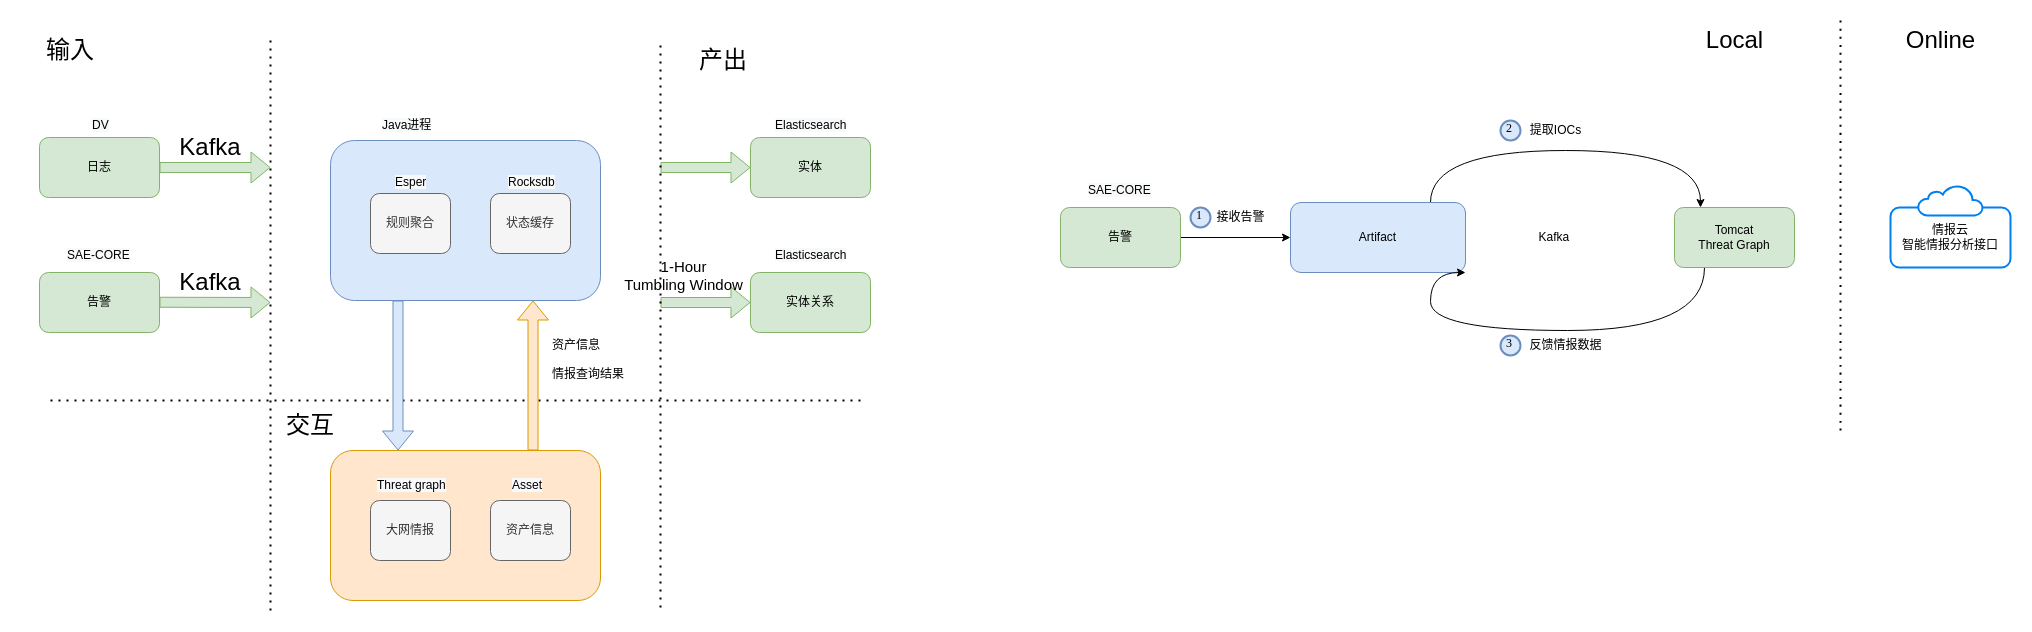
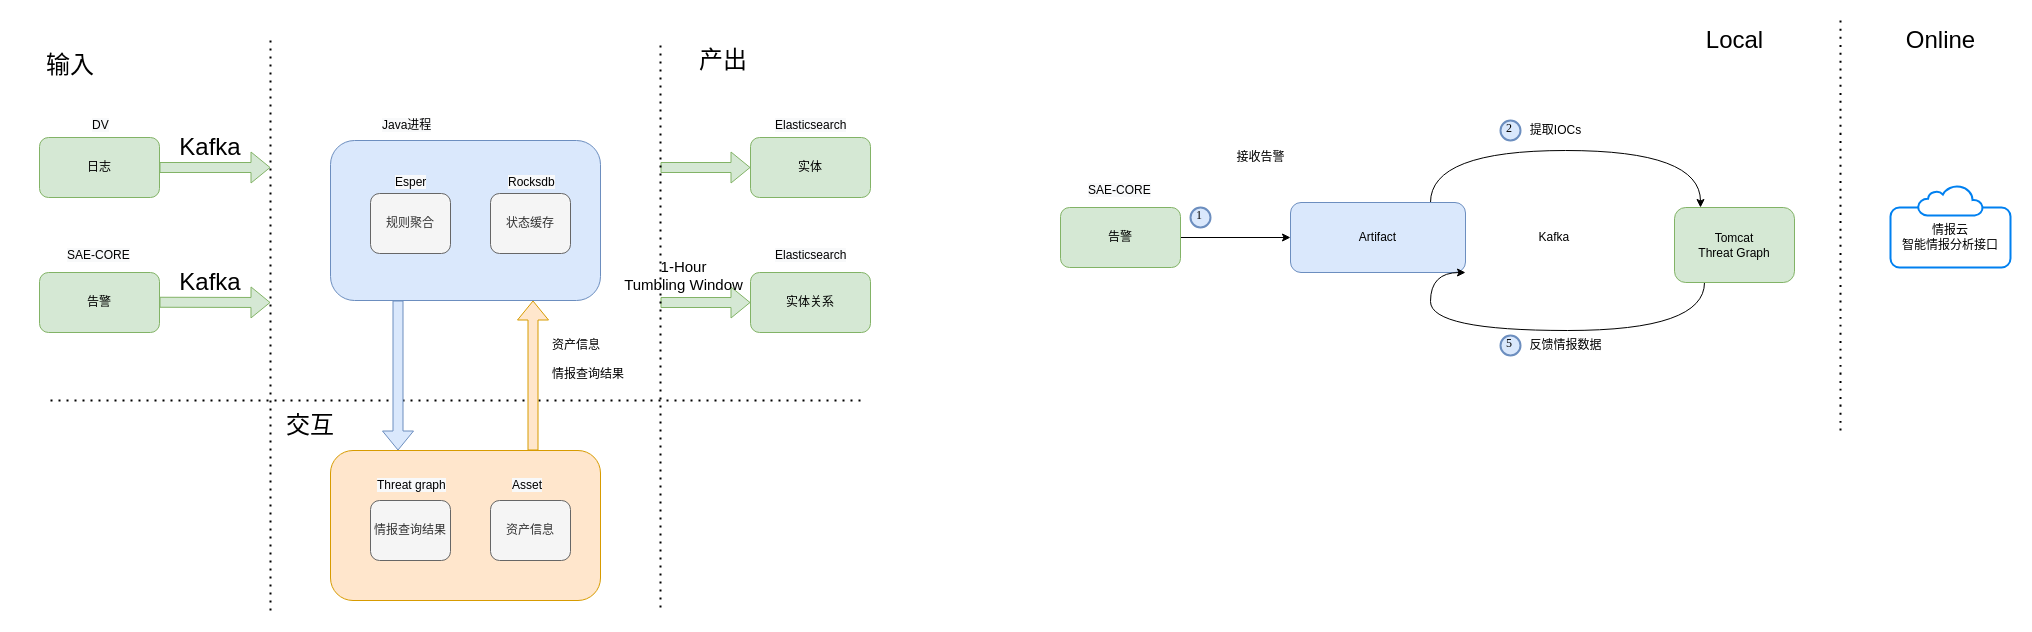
  <mxCell id="0" />
  <mxCell id="1" parent="0" />
  <mxCell id="2" value="" style="rounded=1;whiteSpace=wrap;html=1;fillColor=#dae8fc;strokeColor=#6c8ebf;" parent="1" vertex="1"><mxGeometry x="330" y="140" width="270" height="160" as="geometry" /></mxCell>
  <mxCell id="3" value="日志" style="rounded=1;whiteSpace=wrap;html=1;fillColor=#d5e8d4;strokeColor=#82b366;" parent="1" vertex="1"><mxGeometry x="39" y="137" width="120" height="60" as="geometry" /></mxCell>
- <mxCell id="4" value="输入" style="text;html=1;strokeColor=none;fillColor=none;align=center;verticalAlign=middle;whiteSpace=wrap;rounded=0;fontSize=24;" parent="1" vertex="1"><mxGeometry y="40" width="100" height="20" as="geometry" x="20" /></mxCell>
+ <mxCell id="4" value="输入" style="text;html=1;strokeColor=none;fillColor=none;align=center;verticalAlign=middle;whiteSpace=wrap;rounded=0;fontSize=24;" parent="1" vertex="1"><mxGeometry x="20" y="55" width="100" height="20" as="geometry" /></mxCell>
  <mxCell id="5" value="&lt;span style=&quot;color: rgb(0, 0, 0); font-family: helvetica; font-size: 12px; font-style: normal; font-weight: 400; letter-spacing: normal; text-align: center; text-indent: 0px; text-transform: none; word-spacing: 0px; background-color: rgb(248, 249, 250); display: inline; float: none;&quot;&gt;DV&lt;/span&gt;" style="text;whiteSpace=wrap;html=1;fontSize=24;" parent="1" vertex="1"><mxGeometry x="90" y="100" width="40" height="50" as="geometry" /></mxCell>
  <mxCell id="6" value="告警" style="rounded=1;whiteSpace=wrap;html=1;fillColor=#d5e8d4;strokeColor=#82b366;" parent="1" vertex="1"><mxGeometry x="39" y="272" width="120" height="60" as="geometry" /></mxCell>
  <mxCell id="7" value="&lt;span style=&quot;color: rgb(0 , 0 , 0) ; font-family: &amp;#34;helvetica&amp;#34; ; font-size: 12px ; font-style: normal ; font-weight: 400 ; letter-spacing: normal ; text-align: center ; text-indent: 0px ; text-transform: none ; word-spacing: 0px ; background-color: rgb(248 , 249 , 250) ; display: inline ; float: none&quot;&gt;SAE-CORE&lt;/span&gt;" style="text;whiteSpace=wrap;html=1;fontSize=24;" parent="1" vertex="1"><mxGeometry x="65" y="230" width="90" height="50" as="geometry" /></mxCell>
  <mxCell id="8" value="实体" style="rounded=1;whiteSpace=wrap;html=1;fillColor=#d5e8d4;strokeColor=#82b366;" parent="1" vertex="1"><mxGeometry x="750" y="137" width="120" height="60" as="geometry" /></mxCell>
  <mxCell id="9" value="实体关系" style="rounded=1;whiteSpace=wrap;html=1;fillColor=#d5e8d4;strokeColor=#82b366;" parent="1" vertex="1"><mxGeometry x="750" y="272" width="120" height="60" as="geometry" /></mxCell>
  <mxCell id="10" value="规则聚合" style="rounded=1;whiteSpace=wrap;html=1;fillColor=#f5f5f5;strokeColor=#666666;fontColor=#333333;" parent="1" vertex="1"><mxGeometry x="370" y="193" width="80" height="60" as="geometry" /></mxCell>
  <mxCell id="11" value="产出" style="text;html=1;strokeColor=none;fillColor=none;align=center;verticalAlign=middle;whiteSpace=wrap;rounded=0;fontSize=24;" parent="1" vertex="1"><mxGeometry x="673" y="50" width="100" height="20" as="geometry" /></mxCell>
  <mxCell id="12" value="Kafka" style="text;html=1;strokeColor=none;fillColor=none;align=center;verticalAlign=middle;whiteSpace=wrap;rounded=0;fontSize=24;" parent="1" vertex="1"><mxGeometry x="190" y="272" width="40" height="20" as="geometry" /></mxCell>
  <mxCell id="13" value="Kafka" style="text;html=1;strokeColor=none;fillColor=none;align=center;verticalAlign=middle;whiteSpace=wrap;rounded=0;fontSize=24;" parent="1" vertex="1"><mxGeometry x="190" y="137" width="40" height="20" as="geometry" /></mxCell>
  <mxCell id="14" value="&lt;span style=&quot;color: rgb(0 , 0 , 0) ; font-family: &amp;#34;helvetica&amp;#34; ; font-size: 12px ; font-style: normal ; font-weight: 400 ; letter-spacing: normal ; text-align: center ; text-indent: 0px ; text-transform: none ; word-spacing: 0px ; background-color: rgb(248 , 249 , 250) ; display: inline ; float: none&quot;&gt;Elasticsearch&lt;/span&gt;" style="text;whiteSpace=wrap;html=1;fontSize=24;" parent="1" vertex="1"><mxGeometry x="773" y="100" width="40" height="50" as="geometry" /></mxCell>
  <mxCell id="15" value="&lt;span style=&quot;color: rgb(0 , 0 , 0) ; font-family: &amp;#34;helvetica&amp;#34; ; font-size: 12px ; font-style: normal ; font-weight: 400 ; letter-spacing: normal ; text-align: center ; text-indent: 0px ; text-transform: none ; word-spacing: 0px ; background-color: rgb(248 , 249 , 250) ; display: inline ; float: none&quot;&gt;Elasticsearch&lt;/span&gt;" style="text;whiteSpace=wrap;html=1;fontSize=24;" parent="1" vertex="1"><mxGeometry x="773" y="230" width="40" height="50" as="geometry" /></mxCell>
  <mxCell id="16" value="" style="shape=flexArrow;endArrow=classic;html=1;fontSize=24;fillColor=#d5e8d4;strokeColor=#82b366;exitX=1;exitY=0.5;exitDx=0;exitDy=0;" parent="1" source="3" edge="1"><mxGeometry width="50" height="50" relative="1" as="geometry"><mxPoint x="170" y="170" as="sourcePoint" /><mxPoint x="270" y="167" as="targetPoint" /></mxGeometry></mxCell>
  <mxCell id="17" value="" style="shape=flexArrow;endArrow=classic;html=1;fontSize=24;fillColor=#d5e8d4;strokeColor=#82b366;exitX=1;exitY=0.5;exitDx=0;exitDy=0;" parent="1" edge="1"><mxGeometry width="50" height="50" relative="1" as="geometry"><mxPoint x="159" y="301.75" as="sourcePoint" /><mxPoint x="270" y="302" as="targetPoint" /></mxGeometry></mxCell>
  <mxCell id="18" value="" style="shape=flexArrow;endArrow=classic;html=1;fontSize=24;fillColor=#d5e8d4;strokeColor=#82b366;entryX=0;entryY=0.5;entryDx=0;entryDy=0;" parent="1" target="8" edge="1"><mxGeometry width="50" height="50" relative="1" as="geometry"><mxPoint x="660" y="167" as="sourcePoint" /><mxPoint x="621" y="167.08" as="targetPoint" /></mxGeometry></mxCell>
  <mxCell id="19" value="" style="shape=flexArrow;endArrow=classic;html=1;fontSize=24;fillColor=#d5e8d4;strokeColor=#82b366;entryX=0;entryY=0.5;entryDx=0;entryDy=0;" parent="1" target="9" edge="1"><mxGeometry width="50" height="50" relative="1" as="geometry"><mxPoint x="660" y="302" as="sourcePoint" /><mxPoint x="720" y="380" as="targetPoint" /></mxGeometry></mxCell>
  <mxCell id="20" value="&lt;span style=&quot;color: rgb(0 , 0 , 0) ; font-family: &amp;#34;helvetica&amp;#34; ; font-size: 12px ; font-style: normal ; font-weight: 400 ; letter-spacing: normal ; text-align: center ; text-indent: 0px ; text-transform: none ; word-spacing: 0px ; background-color: rgb(248 , 249 , 250) ; display: inline ; float: none&quot;&gt;Esper&lt;br&gt;&lt;/span&gt;" style="text;whiteSpace=wrap;html=1;fontSize=24;" parent="1" vertex="1"><mxGeometry x="393" y="157" width="80" height="50" as="geometry" /></mxCell>
  <mxCell id="21" value="状态缓存" style="rounded=1;whiteSpace=wrap;html=1;fillColor=#f5f5f5;strokeColor=#666666;fontColor=#333333;" parent="1" vertex="1"><mxGeometry x="490" y="193" width="80" height="60" as="geometry" /></mxCell>
  <mxCell id="22" value="&lt;span style=&quot;color: rgb(0 , 0 , 0) ; font-family: &amp;#34;helvetica&amp;#34; ; font-size: 12px ; font-style: normal ; font-weight: 400 ; letter-spacing: normal ; text-align: center ; text-indent: 0px ; text-transform: none ; word-spacing: 0px ; background-color: rgb(248 , 249 , 250) ; display: inline ; float: none&quot;&gt;Rocksdb&lt;br&gt;&lt;/span&gt;" style="text;whiteSpace=wrap;html=1;fontSize=24;" parent="1" vertex="1"><mxGeometry x="506" y="157" width="80" height="50" as="geometry" /></mxCell>
  <mxCell id="23" value="" style="rounded=1;whiteSpace=wrap;html=1;fillColor=#ffe6cc;strokeColor=#d79b00;" parent="1" vertex="1"><mxGeometry x="330" y="450" width="270" height="150" as="geometry" /></mxCell>
- <mxCell id="24" value="大网情报" style="rounded=1;whiteSpace=wrap;html=1;fillColor=#f5f5f5;strokeColor=#666666;fontColor=#333333;" parent="1" vertex="1"><mxGeometry x="370" y="500" width="80" height="60" as="geometry" /></mxCell>
+ <mxCell id="24" value="情报查询结果" style="rounded=1;whiteSpace=wrap;html=1;fillColor=#f5f5f5;strokeColor=#666666;fontColor=#333333;" parent="1" vertex="1"><mxGeometry x="370" y="500" width="80" height="60" as="geometry" /></mxCell>
  <mxCell id="25" value="&lt;span style=&quot;color: rgb(0 , 0 , 0) ; font-family: &amp;#34;helvetica&amp;#34; ; font-size: 12px ; font-style: normal ; font-weight: 400 ; letter-spacing: normal ; text-align: center ; text-indent: 0px ; text-transform: none ; word-spacing: 0px ; background-color: rgb(248 , 249 , 250) ; display: inline ; float: none&quot;&gt;Java进程&lt;br&gt;&lt;/span&gt;" style="text;whiteSpace=wrap;html=1;fontSize=24;" parent="1" vertex="1"><mxGeometry x="380" y="100" width="80" height="50" as="geometry" /></mxCell>
  <mxCell id="26" value="&lt;span style=&quot;color: rgb(0, 0, 0); font-family: helvetica; font-size: 12px; font-style: normal; font-weight: 400; letter-spacing: normal; text-align: center; text-indent: 0px; text-transform: none; word-spacing: 0px; background-color: rgb(248, 249, 250); display: inline; float: none;&quot;&gt;Threat graph&lt;/span&gt;" style="text;whiteSpace=wrap;html=1;fontSize=24;" parent="1" vertex="1"><mxGeometry x="375" y="460" width="90" height="50" as="geometry" /></mxCell>
  <mxCell id="27" value="资产信息" style="rounded=1;whiteSpace=wrap;html=1;fillColor=#f5f5f5;strokeColor=#666666;fontColor=#333333;" parent="1" vertex="1"><mxGeometry x="490" y="500" width="80" height="60" as="geometry" /></mxCell>
  <mxCell id="28" value="&lt;span style=&quot;color: rgb(0 , 0 , 0) ; font-family: &amp;#34;helvetica&amp;#34; ; font-size: 12px ; font-style: normal ; font-weight: 400 ; letter-spacing: normal ; text-align: center ; text-indent: 0px ; text-transform: none ; word-spacing: 0px ; background-color: rgb(248 , 249 , 250) ; display: inline ; float: none&quot;&gt;Asset&lt;/span&gt;" style="text;whiteSpace=wrap;html=1;fontSize=24;" parent="1" vertex="1"><mxGeometry x="510" y="460" width="90" height="50" as="geometry" /></mxCell>
  <mxCell id="29" value="" style="endArrow=none;dashed=1;html=1;dashPattern=1 3;strokeWidth=2;fontSize=24;" parent="1" edge="1"><mxGeometry width="50" height="50" relative="1" as="geometry"><mxPoint x="50" y="400" as="sourcePoint" /><mxPoint x="860" y="400" as="targetPoint" /></mxGeometry></mxCell>
  <mxCell id="30" value="" style="endArrow=none;dashed=1;html=1;dashPattern=1 3;strokeWidth=2;fontSize=24;" parent="1" edge="1"><mxGeometry width="50" height="50" relative="1" as="geometry"><mxPoint x="270" y="610" as="sourcePoint" /><mxPoint x="270" y="40" as="targetPoint" /></mxGeometry></mxCell>
  <mxCell id="31" value="" style="endArrow=none;dashed=1;html=1;dashPattern=1 3;strokeWidth=2;fontSize=24;" parent="1" edge="1"><mxGeometry width="50" height="50" relative="1" as="geometry"><mxPoint x="660" y="607" as="sourcePoint" /><mxPoint x="660" y="40" as="targetPoint" /></mxGeometry></mxCell>
  <mxCell id="32" value="" style="shape=flexArrow;endArrow=classic;html=1;fontSize=24;fillColor=#dae8fc;strokeColor=#6c8ebf;exitX=0.25;exitY=1;exitDx=0;exitDy=0;entryX=0.25;entryY=0;entryDx=0;entryDy=0;" parent="1" source="2" target="23" edge="1"><mxGeometry width="50" height="50" relative="1" as="geometry"><mxPoint x="360" y="320" as="sourcePoint" /><mxPoint x="280" y="312" as="targetPoint" /></mxGeometry></mxCell>
  <mxCell id="33" value="" style="shape=flexArrow;endArrow=classic;html=1;fontSize=24;fillColor=#ffe6cc;strokeColor=#d79b00;exitX=0.75;exitY=0;exitDx=0;exitDy=0;entryX=0.75;entryY=1;entryDx=0;entryDy=0;" parent="1" source="23" target="2" edge="1"><mxGeometry width="50" height="50" relative="1" as="geometry"><mxPoint x="407.5" y="310" as="sourcePoint" /><mxPoint x="407.5" y="450" as="targetPoint" /></mxGeometry></mxCell>
  <mxCell id="34" value="&lt;div&gt;&lt;span style=&quot;font-size: 12px&quot;&gt;&lt;font face=&quot;helvetica&quot;&gt;资产信息&lt;/font&gt;&lt;/span&gt;&lt;/div&gt;&lt;div&gt;&lt;span style=&quot;font-size: 12px&quot;&gt;&lt;font face=&quot;helvetica&quot;&gt;情报查询结果&lt;/font&gt;&lt;/span&gt;&lt;/div&gt;" style="text;whiteSpace=wrap;html=1;fontSize=24;align=left;" parent="1" vertex="1"><mxGeometry x="550" y="320" width="123" height="50" as="geometry" /></mxCell>
  <mxCell id="35" value="交互" style="text;html=1;strokeColor=none;fillColor=none;align=center;verticalAlign=middle;whiteSpace=wrap;rounded=0;fontSize=24;" parent="1" vertex="1"><mxGeometry x="190" y="400" width="240" height="50" as="geometry" /></mxCell>
  <mxCell id="36" value="1-Hour&lt;br style=&quot;font-size: 15px&quot;&gt;Tumbling Window" style="text;html=1;strokeColor=none;fillColor=none;align=center;verticalAlign=middle;whiteSpace=wrap;rounded=0;fontSize=15;" parent="1" vertex="1"><mxGeometry x="610" y="265" width="147" height="20" as="geometry" /></mxCell>
  <mxCell id="37" style="edgeStyle=orthogonalEdgeStyle;rounded=0;orthogonalLoop=1;jettySize=auto;html=1;fontColor=#FFB570;curved=1;" edge="1" parent="1" source="38" target="45"><mxGeometry relative="1" as="geometry"><Array as="points"><mxPoint x="1430" y="150" /><mxPoint x="1700" y="150" /></Array></mxGeometry></mxCell>
  <mxCell id="38" value="Artifact" style="rounded=1;whiteSpace=wrap;html=1;fillColor=#dae8fc;strokeColor=#6c8ebf;" vertex="1" parent="1"><mxGeometry x="1290" y="202" width="175" height="70" as="geometry" /></mxCell>
  <mxCell id="39" style="edgeStyle=orthogonalEdgeStyle;rounded=0;orthogonalLoop=1;jettySize=auto;html=1;exitX=1;exitY=0.5;exitDx=0;exitDy=0;entryX=0;entryY=0.5;entryDx=0;entryDy=0;" edge="1" parent="1" source="40" target="38"><mxGeometry relative="1" as="geometry" /></mxCell>
  <mxCell id="40" value="告警" style="rounded=1;whiteSpace=wrap;html=1;fillColor=#d5e8d4;strokeColor=#82b366;" vertex="1" parent="1"><mxGeometry x="1060" y="207" width="120" height="60" as="geometry" /></mxCell>
  <mxCell id="41" value="&lt;span style=&quot;color: rgb(0 , 0 , 0) ; font-family: &amp;#34;helvetica&amp;#34; ; font-size: 12px ; font-style: normal ; font-weight: 400 ; letter-spacing: normal ; text-align: center ; text-indent: 0px ; text-transform: none ; word-spacing: 0px ; background-color: rgb(248 , 249 , 250) ; display: inline ; float: none&quot;&gt;SAE-CORE&lt;/span&gt;" style="text;whiteSpace=wrap;html=1;fontSize=24;" vertex="1" parent="1"><mxGeometry x="1086" y="165" width="90" height="50" as="geometry" /></mxCell>
  <mxCell id="42" value="1" style="ellipse;whiteSpace=wrap;html=1;aspect=fixed;strokeWidth=2;fontFamily=Tahoma;spacingBottom=4;spacingRight=2;fillColor=#dae8fc;strokeColor=#6c8ebf;" vertex="1" parent="1"><mxGeometry x="1190" y="207" width="20" height="20" as="geometry" /></mxCell>
- <mxCell id="43" value="接收告警" style="text;html=1;align=center;verticalAlign=middle;resizable=0;points=[];autosize=1;" vertex="1" parent="1"><mxGeometry x="1210" y="207" width="60" height="20" as="geometry" /></mxCell>
+ <mxCell id="43" value="接收告警" style="text;html=1;align=center;verticalAlign=middle;resizable=0;points=[];autosize=1;" vertex="1" parent="1"><mxGeometry x="1230" y="147" width="60" height="20" as="geometry" /></mxCell>
  <mxCell id="44" style="edgeStyle=orthogonalEdgeStyle;curved=1;rounded=0;orthogonalLoop=1;jettySize=auto;html=1;exitX=0.25;exitY=1;exitDx=0;exitDy=0;entryX=1;entryY=1;entryDx=0;entryDy=0;fontSize=12;fontColor=#FFB570;" edge="1" parent="1" source="45" target="38"><mxGeometry relative="1" as="geometry"><Array as="points"><mxPoint x="1704" y="330" /><mxPoint x="1430" y="330" /></Array></mxGeometry></mxCell>
- <mxCell id="45" value="Tomcat&lt;br&gt;Threat Graph" style="rounded=1;whiteSpace=wrap;html=1;fillColor=#d5e8d4;strokeColor=#82b366;" vertex="1" parent="1"><mxGeometry x="1674" y="207" width="120" height="60" as="geometry" /></mxCell>
+ <mxCell id="45" value="Tomcat&lt;br&gt;Threat Graph" style="rounded=1;whiteSpace=wrap;html=1;fillColor=#d5e8d4;strokeColor=#82b366;" vertex="1" parent="1"><mxGeometry x="1674" y="207" width="120" height="75" as="geometry" /></mxCell>
  <mxCell id="46" value="2" style="ellipse;whiteSpace=wrap;html=1;aspect=fixed;strokeWidth=2;fontFamily=Tahoma;spacingBottom=4;spacingRight=2;strokeColor=#6c8ebf;fillColor=#dae8fc;" vertex="1" parent="1"><mxGeometry x="1500" y="120" width="20" height="20" as="geometry" /></mxCell>
  <mxCell id="47" value="提取IOCs" style="text;html=1;align=center;verticalAlign=middle;resizable=0;points=[];autosize=1;" vertex="1" parent="1"><mxGeometry x="1520" y="120" width="70" height="20" as="geometry" /></mxCell>
  <mxCell id="48" value="情报云&lt;br&gt;智能情报分析接口" style="rounded=1;whiteSpace=wrap;html=1;strokeColor=#0080F0;strokeWidth=2;" vertex="1" parent="1"><mxGeometry x="1890" y="207" width="120" height="60" as="geometry" /></mxCell>
  <mxCell id="49" value="" style="endArrow=none;dashed=1;html=1;dashPattern=1 3;strokeWidth=2;rounded=0;fontColor=#FFB570;curved=1;" edge="1" parent="1"><mxGeometry width="50" height="50" relative="1" as="geometry"><mxPoint x="1840" y="430" as="sourcePoint" /><mxPoint x="1840" y="20" as="targetPoint" /></mxGeometry></mxCell>
  <mxCell id="50" value="Online" style="text;html=1;align=center;verticalAlign=middle;resizable=0;points=[];autosize=1;fontSize=24;" vertex="1" parent="1"><mxGeometry x="1900" y="25" width="80" height="30" as="geometry" /></mxCell>
  <mxCell id="51" value="Local" style="text;html=1;align=center;verticalAlign=middle;resizable=0;points=[];autosize=1;fontSize=24;" vertex="1" parent="1"><mxGeometry x="1699" y="25" width="70" height="30" as="geometry" /></mxCell>
  <mxCell id="52" value="Kafka&amp;nbsp;" style="text;html=1;align=center;verticalAlign=middle;resizable=0;points=[];autosize=1;fontSize=12;" vertex="1" parent="1"><mxGeometry x="1530" y="227" width="50" height="20" as="geometry" /></mxCell>
- <mxCell id="53" value="3" style="ellipse;whiteSpace=wrap;html=1;aspect=fixed;strokeWidth=2;fontFamily=Tahoma;spacingBottom=4;spacingRight=2;strokeColor=#6c8ebf;fontSize=12;fillColor=#dae8fc;" vertex="1" parent="1"><mxGeometry x="1500" y="335" width="20" height="20" as="geometry" /></mxCell>
+ <mxCell id="53" value="5" style="ellipse;whiteSpace=wrap;html=1;aspect=fixed;strokeWidth=2;fontFamily=Tahoma;spacingBottom=4;spacingRight=2;strokeColor=#6c8ebf;fontSize=12;fillColor=#dae8fc;" vertex="1" parent="1"><mxGeometry x="1500" y="335" width="20" height="20" as="geometry" /></mxCell>
  <mxCell id="54" value="反馈情报数据" style="text;html=1;align=center;verticalAlign=middle;resizable=0;points=[];autosize=1;" vertex="1" parent="1"><mxGeometry x="1520" y="335" width="90" height="20" as="geometry" /></mxCell>
  <mxCell id="55" value="" style="html=1;verticalLabelPosition=bottom;align=center;labelBackgroundColor=#ffffff;verticalAlign=top;strokeWidth=2;strokeColor=#0080F0;shadow=0;dashed=0;shape=mxgraph.ios7.icons.cloud;fontSize=12;fontColor=#FFB570;" vertex="1" parent="1"><mxGeometry x="1917.5" y="185" width="65" height="30" as="geometry" /></mxCell>
